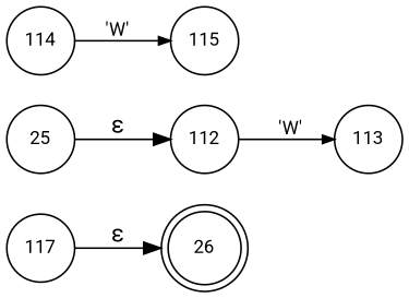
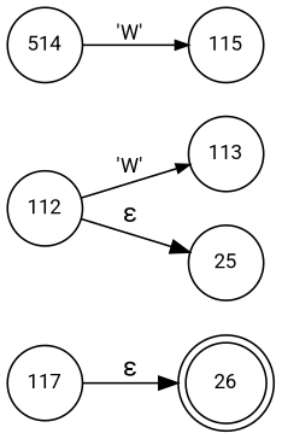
  digraph {
    fontname=Roboto
    rankdir=LR
    node [fixedsize=true fontname=Roboto fontsize=11 shape=circle peripheries=1]
    edge [fontname=Roboto]
    n1 [label=26 shape=doublecircle width=.6 peripheries=""]
    n2 [label=112 width=.55]
    n3 [label=113 width=.55]
-   n4 [label=114 width=.55]
+   n4 [label=514 width=.55]
    n5 [label=115 width=.55]
    n6 [label=117 width=.55]
    n7 [label=25 width=.55]
    n2 -> n3 [arrowhead=normal arrowsize=.7 fontsize=11 label="'W'"]
    n4 -> n5 [arrowhead=normal arrowsize=.7 fontsize=11 label="'W'"]
    n6 -> n1 [label="&epsilon;"]
-   n7 -> n2 [label="&epsilon;"]
+   n2 -> n7 [label="&epsilon;"]
  }
